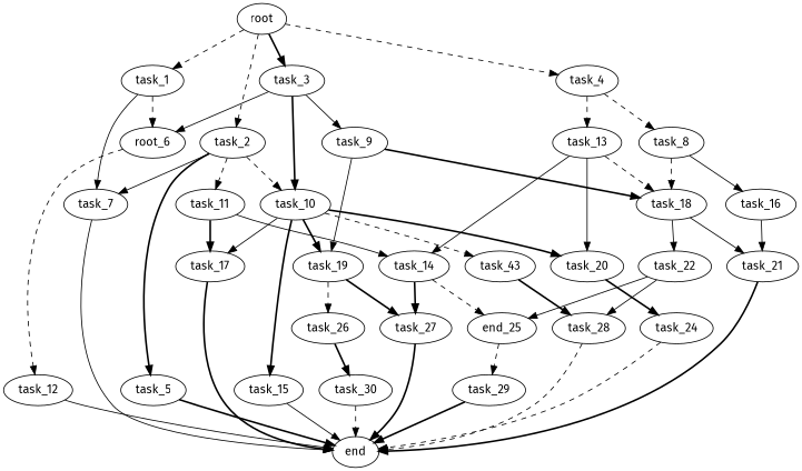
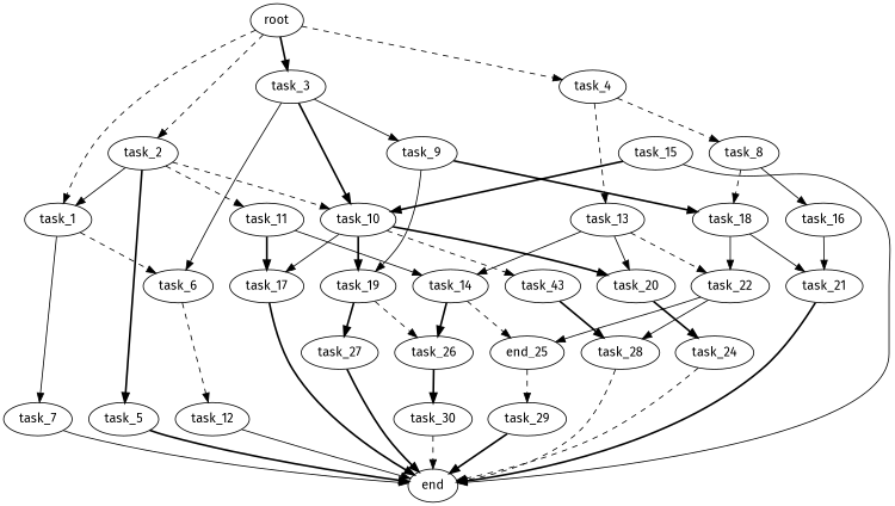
  digraph {
    fontname="Fira Sans"
    node [fontname="Fira Sans"]
    edge [fontname="Fira Sans" style=dashed]
    root
    task_1
    task_2
    task_3
    task_4
-   task_6 [label=root_6]
+   task_6
    task_7
    task_5
    task_10
    task_11
    task_9
    task_8
    task_13
    task_12
    end
    task_19
    task_15
    task_17
    task_20
    n20 [label=task_43]
    task_14
    task_18
    task_16
    task_22
    task_21
    task_26
    task_27
    task_24
    task_28
    n30 [label=end_25]
    task_29
    task_30
    root -> task_1
    root -> task_2
    root -> task_3 [style=bold]
    root -> task_4
    task_1 -> task_6
    task_1 -> task_7 [style=solid]
-   task_2 -> task_7 [style=solid]
+   task_2 -> task_1 [style=solid]
    task_2 -> task_5 [style=bold]
    task_2 -> task_10
    task_2 -> task_11
    task_3 -> task_6 [style=solid]
    task_3 -> task_10 [style=bold]
    task_3 -> task_9 [style=solid]
    task_4 -> task_8
    task_4 -> task_13
    task_6 -> task_12
    task_7 -> end [style=solid]
    task_5 -> end [style=bold]
    task_10 -> task_19 [style=bold]
-   task_10 -> task_15 [style=bold]
+   task_15 -> task_10 [style=bold]
    task_10 -> task_17 [style=solid]
    task_10 -> task_20 [style=bold]
    task_10 -> n20
    task_11 -> task_17 [style=bold]
    task_11 -> task_14 [style=solid]
    task_9 -> task_19 [style=solid]
    task_9 -> task_18 [style=bold]
    task_8 -> task_18
    task_8 -> task_16 [style=solid]
    task_13 -> task_20 [style=solid]
    task_13 -> task_14 [style=solid]
-   task_13 -> task_18
+   task_13 -> task_22
    task_12 -> end [style=solid]
    task_19 -> task_26
    task_19 -> task_27 [style=bold]
    task_15 -> end [style=solid]
    task_17 -> end [style=bold]
    task_20 -> task_24 [style=bold]
    n20 -> task_28 [style=bold]
-   task_14 -> task_27 [style=bold]
+   task_14 -> task_26 [style=bold]
    task_14 -> n30
    task_18 -> task_22 [style=solid]
    task_18 -> task_21 [style=solid]
    task_16 -> task_21 [style=solid]
    task_22 -> task_28 [style=solid]
    task_22 -> n30 [style=solid]
    task_21 -> end [style=bold]
    task_26 -> task_30 [style=bold]
    task_27 -> end [style=bold]
    task_24 -> end
    task_28 -> end
    n30 -> task_29
    task_29 -> end [style=bold]
    task_30 -> end
  }
